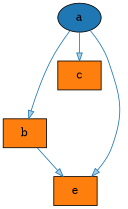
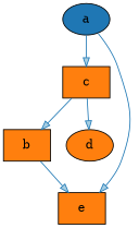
  strict digraph {
    node [fillcolor="#ff7f0e" shape=polygon style=filled]
    edge [color="#1f78b4" fillcolor="#a6cee3"]
    a [fillcolor="#1f77b4" shape=ellipse]
    b
    c
    e
-   a -> b
+   d [shape=ellipse]
+   c -> b
    a -> c
    a -> e
    b -> e
+   c -> d
  }
